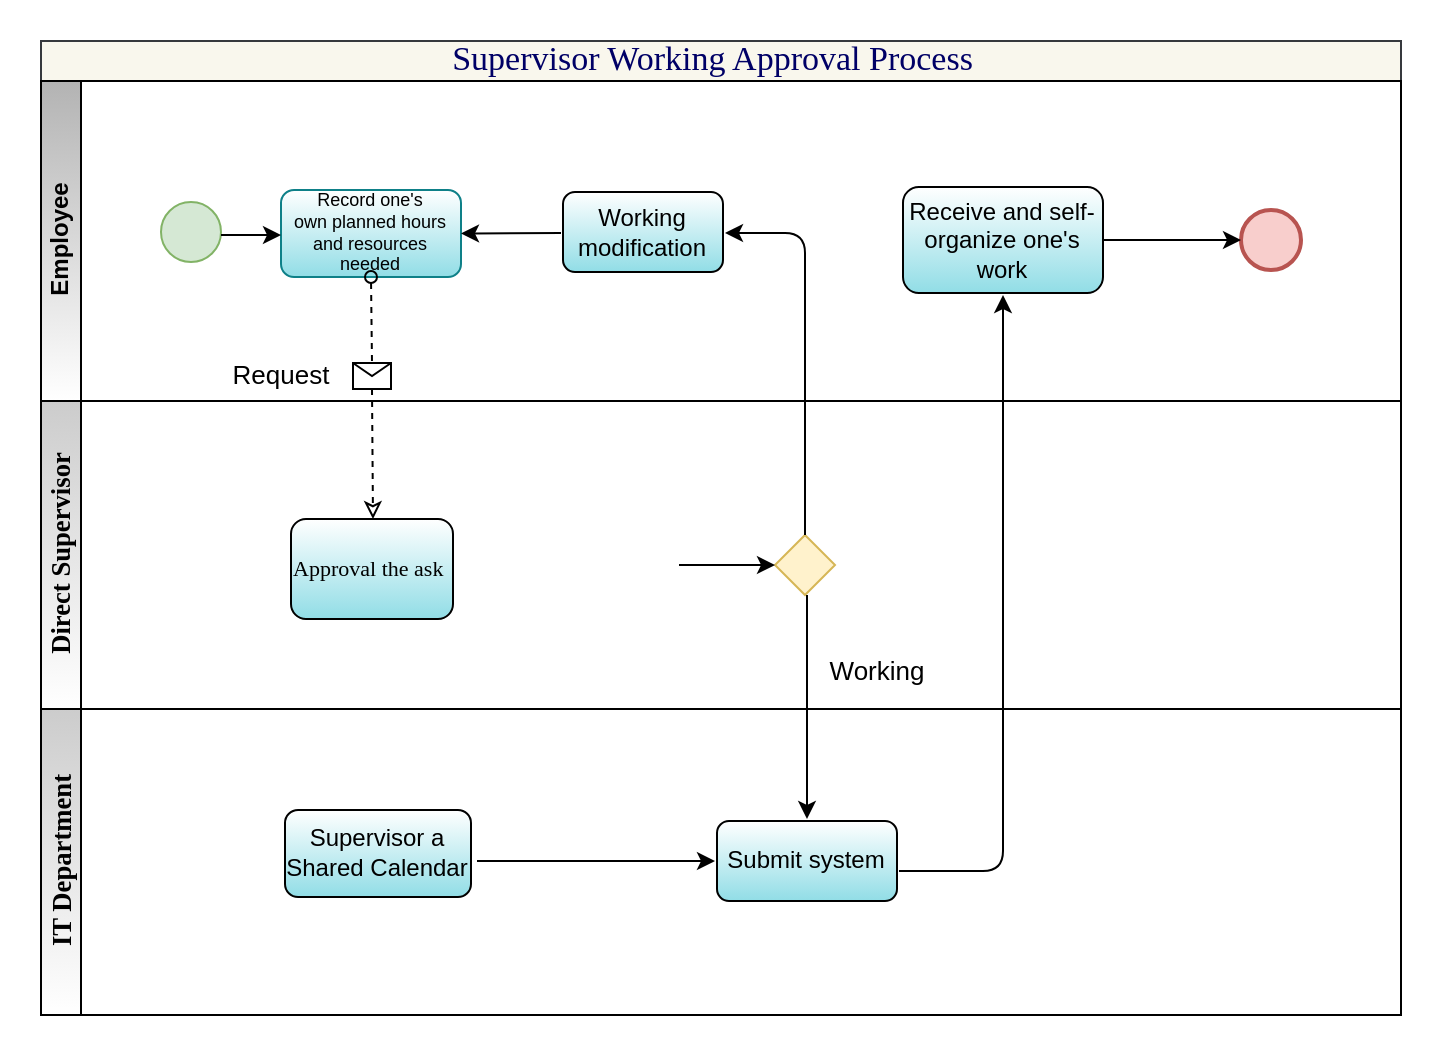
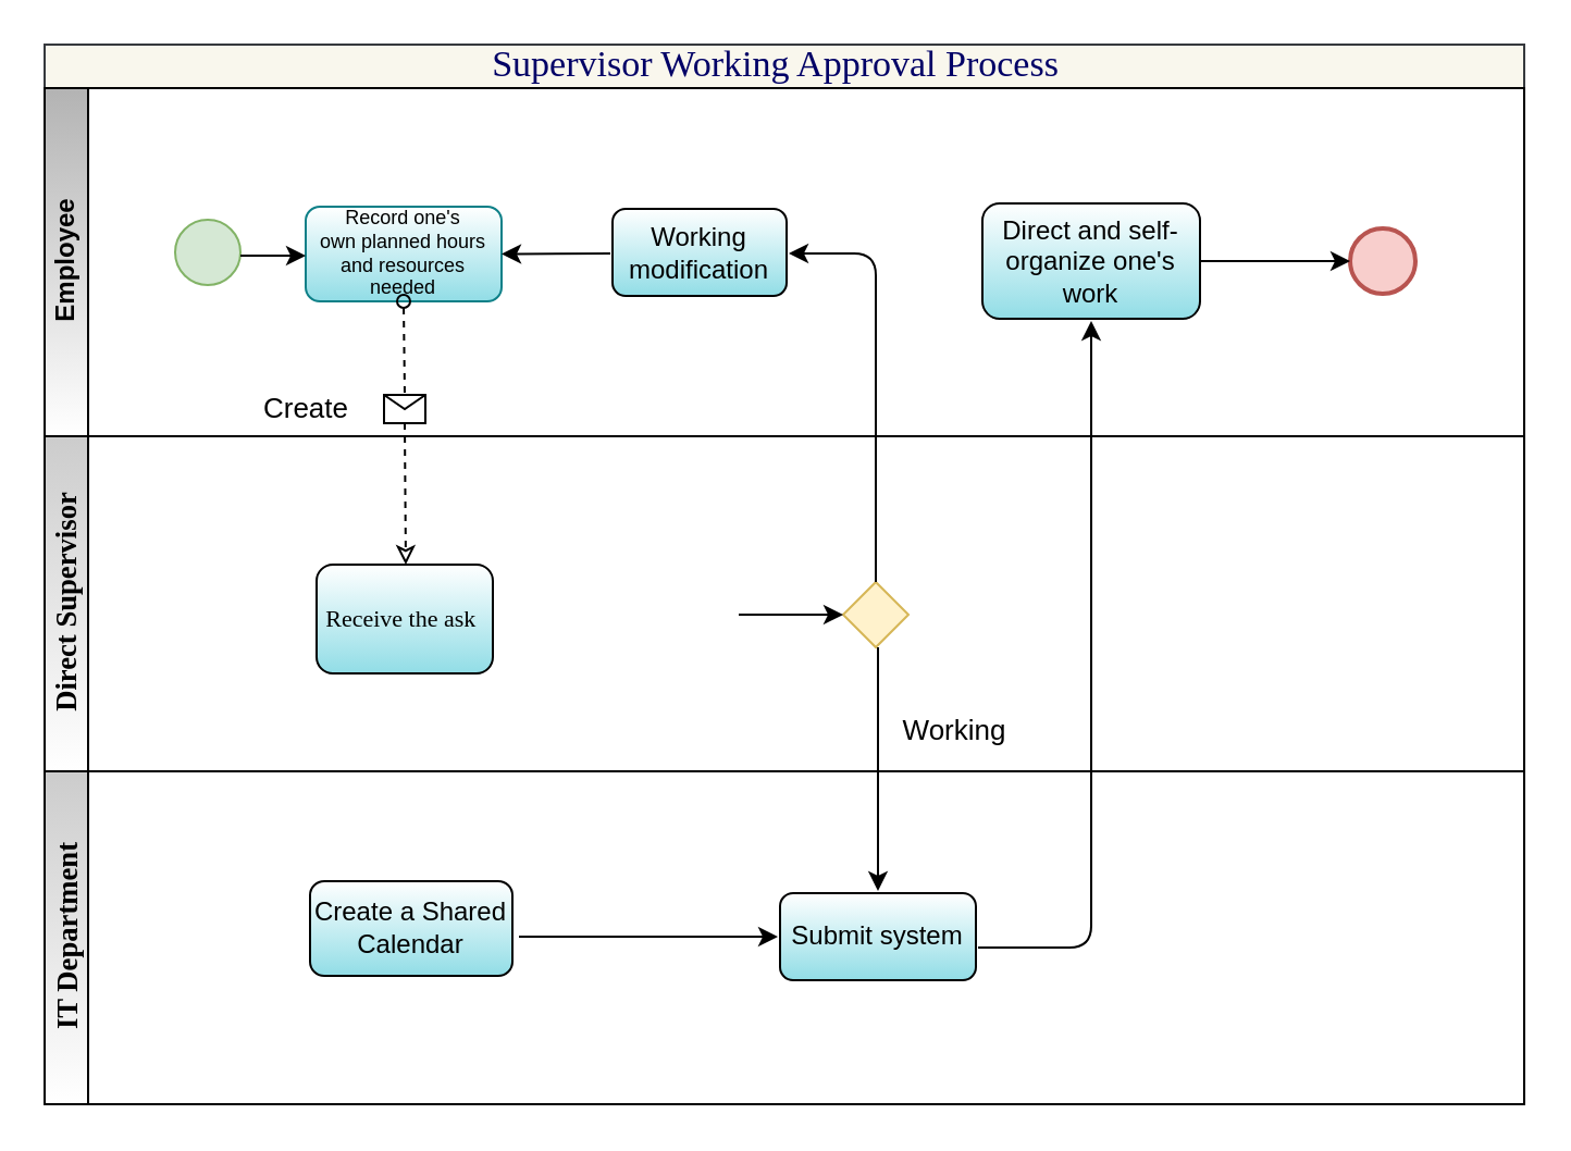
  <mxCell id="0" />
  <mxCell id="1" parent="0" />
  <mxCell id="2" value="" style="endArrow=classic;dashed=1;html=1;startArrow=none;startFill=0;endFill=0;exitX=0.5;exitY=1;exitDx=0;exitDy=0;" parent="1" source="26" edge="1"><mxGeometry width="50" height="50" relative="1" as="geometry"><mxPoint x="185" y="258" as="sourcePoint" /><mxPoint x="186" y="259" as="targetPoint" /></mxGeometry></mxCell>
  <mxCell id="3" value="&lt;div style=&quot;font-size: 17px ; font-weight: 400&quot;&gt;&lt;p class=&quot;MsoNormal&quot; style=&quot;margin: 0pt 0pt 0.0pt ; font-family: &amp;#34;calibri&amp;#34;&quot;&gt;&lt;font color=&quot;#000066&quot;&gt;Supervisor Working Approval Process&amp;nbsp;&amp;nbsp;&lt;/font&gt;&lt;/p&gt;&lt;/div&gt;" style="swimlane;html=1;childLayout=stackLayout;horizontal=1;startSize=20;horizontalStack=0;rounded=0;shadow=0;labelBackgroundColor=none;strokeWidth=1;fontFamily=Verdana;fontSize=8;align=center;fillColor=#f9f7ed;strokeColor=#36393d;" parent="1" vertex="1"><mxGeometry x="20" y="20" width="680" height="487" as="geometry" /></mxCell>
  <mxCell id="4" value="Employee" style="swimlane;html=1;startSize=20;horizontal=0;gradientColor=#ffffff;fillColor=#B3B3B3;" parent="3" vertex="1"><mxGeometry y="20" width="680" height="160" as="geometry"><mxRectangle y="20" width="680" height="20" as="alternateBounds" /></mxGeometry></mxCell>
  <mxCell id="5" value="&lt;font style=&quot;font-size: 9px&quot; face=&quot;Helvetica&quot;&gt;Record one's own&amp;nbsp;planned hours and resources needed&lt;/font&gt;" style="rounded=1;whiteSpace=wrap;html=1;shadow=0;labelBackgroundColor=none;strokeWidth=1;fontFamily=Verdana;fontSize=8;align=center;strokeColor=#0e8088;fillColor=#91DDE6;gradientDirection=north;gradientColor=#FFFFFF;" parent="4" vertex="1"><mxGeometry x="120" y="54.5" width="90" height="43.5" as="geometry" /></mxCell>
  <mxCell id="6" value="" style="ellipse;whiteSpace=wrap;html=1;rounded=0;shadow=0;labelBackgroundColor=none;strokeWidth=2;fontFamily=Verdana;fontSize=8;align=center;fillColor=#f8cecc;strokeColor=#b85450;" parent="4" vertex="1"><mxGeometry x="600" y="64.5" width="30" height="30" as="geometry" /></mxCell>
  <mxCell id="7" value="" style="ellipse;whiteSpace=wrap;html=1;rounded=0;shadow=0;labelBackgroundColor=none;strokeWidth=1;fontFamily=Verdana;fontSize=9;align=center;strokeColor=#82b366;fillColor=#d5e8d4;" parent="4" vertex="1"><mxGeometry x="60" y="60.5" width="30" height="30" as="geometry" /></mxCell>
- <mxCell id="8" value="Receive and self-organize one's work" style="rounded=1;whiteSpace=wrap;html=1;fillColor=#91DDE6;gradientColor=#ffffff;gradientDirection=north;" parent="4" vertex="1"><mxGeometry x="431" y="53" width="100" height="53" as="geometry" /></mxCell>
+ <mxCell id="8" value="Direct and self-organize one's work" style="rounded=1;whiteSpace=wrap;html=1;fillColor=#91DDE6;gradientColor=#ffffff;gradientDirection=north;" parent="4" vertex="1"><mxGeometry x="431" y="53" width="100" height="53" as="geometry" /></mxCell>
  <mxCell id="9" value="Working modification" style="rounded=1;whiteSpace=wrap;html=1;fillColor=#91DDE6;gradientColor=#ffffff;gradientDirection=north;" parent="4" vertex="1"><mxGeometry x="261" y="55.5" width="80" height="40" as="geometry" /></mxCell>
  <mxCell id="10" value="" style="endArrow=classic;html=1;" parent="4" edge="1"><mxGeometry width="50" height="50" relative="1" as="geometry"><mxPoint x="90" y="77" as="sourcePoint" /><mxPoint x="120" y="77" as="targetPoint" /></mxGeometry></mxCell>
  <mxCell id="11" value="" style="endArrow=classic;html=1;exitX=1;exitY=0.5;exitDx=0;exitDy=0;entryX=0;entryY=0.5;entryDx=0;entryDy=0;" parent="4" source="8" target="6" edge="1"><mxGeometry width="50" height="50" relative="1" as="geometry"><mxPoint x="520" y="74" as="sourcePoint" /><mxPoint x="600" y="74" as="targetPoint" /></mxGeometry></mxCell>
  <mxCell id="12" value="&lt;div style=&quot;font-size: medium&quot;&gt;&lt;p class=&quot;MsoNormal&quot; style=&quot;margin: 0pt 0pt 0.0pt ; font-family: &amp;#34;calibri&amp;#34; ; font-size: 11pt&quot;&gt;&lt;span style=&quot;font-size: 10pt&quot;&gt;IT Department&lt;/span&gt;&lt;/p&gt;&lt;/div&gt;" style="swimlane;html=1;startSize=20;horizontal=0;fillColor=#CCCCCC;gradientColor=#ffffff;" parent="1" vertex="1"><mxGeometry x="20" y="354" width="680" height="153" as="geometry" /></mxCell>
  <mxCell id="13" value="Submit system" style="rounded=1;whiteSpace=wrap;html=1;fillColor=#91DDE6;gradientColor=#ffffff;gradientDirection=north;" parent="12" vertex="1"><mxGeometry x="338" y="56" width="90" height="40" as="geometry" /></mxCell>
- <mxCell id="14" value="Supervisor a Shared Calendar" style="rounded=1;whiteSpace=wrap;html=1;fillColor=#91DDE6;gradientColor=#ffffff;gradientDirection=north;" parent="12" vertex="1"><mxGeometry x="122" y="50.5" width="93" height="43.5" as="geometry" /></mxCell>
+ <mxCell id="14" value="Create a Shared Calendar" style="rounded=1;whiteSpace=wrap;html=1;fillColor=#91DDE6;gradientColor=#ffffff;gradientDirection=north;" parent="12" vertex="1"><mxGeometry x="122" y="50.5" width="93" height="43.5" as="geometry" /></mxCell>
  <mxCell id="15" value="&lt;div style=&quot;font-size: medium&quot;&gt;&lt;p class=&quot;MsoNormal&quot; style=&quot;margin: 0pt 0pt 0.0pt ; font-family: &amp;#34;calibri&amp;#34; ; font-size: 11pt&quot;&gt;&lt;span style=&quot;font-size: 10pt&quot;&gt;Direct Supervisor&lt;/span&gt;&lt;/p&gt;&lt;/div&gt;" style="swimlane;html=1;startSize=20;horizontal=0;gradientColor=#ffffff;fillColor=#CCCCCC;" parent="1" vertex="1"><mxGeometry x="20" y="200" width="680" height="154" as="geometry" /></mxCell>
- <mxCell id="16" value="&lt;font style=&quot;font-size: 11px&quot;&gt;Approval the ask&amp;nbsp;&lt;/font&gt;" style="rounded=1;whiteSpace=wrap;html=1;shadow=0;labelBackgroundColor=none;strokeWidth=1;fontFamily=Verdana;fontSize=8;align=center;fillColor=#91DDE6;gradientColor=#ffffff;gradientDirection=north;" parent="15" vertex="1"><mxGeometry x="125" y="59" width="81" height="50" as="geometry" /></mxCell>
+ <mxCell id="16" value="&lt;font style=&quot;font-size: 11px&quot;&gt;Receive the ask&amp;nbsp;&lt;/font&gt;" style="rounded=1;whiteSpace=wrap;html=1;shadow=0;labelBackgroundColor=none;strokeWidth=1;fontFamily=Verdana;fontSize=8;align=center;fillColor=#91DDE6;gradientColor=#ffffff;gradientDirection=north;" parent="15" vertex="1"><mxGeometry x="125" y="59" width="81" height="50" as="geometry" /></mxCell>
  <mxCell id="17" value="" style="strokeWidth=1;html=1;shape=mxgraph.flowchart.decision;whiteSpace=wrap;rounded=1;shadow=0;labelBackgroundColor=none;fontFamily=Verdana;fontSize=8;align=center;fillColor=#fff2cc;strokeColor=#d6b656;" parent="15" vertex="1"><mxGeometry x="367" y="67.0" width="30" height="30" as="geometry" /></mxCell>
  <mxCell id="18" value="Working" style="text;html=1;align=center;verticalAlign=middle;resizable=0;points=[];autosize=1;fontSize=13;" parent="15" vertex="1"><mxGeometry x="385" y="125" width="66" height="20" as="geometry" /></mxCell>
  <mxCell id="19" value="" style="endArrow=classic;html=1;entryX=0;entryY=0.5;entryDx=0;entryDy=0;entryPerimeter=0;" parent="15" target="17" edge="1"><mxGeometry width="50" height="50" relative="1" as="geometry"><mxPoint x="319" y="82" as="sourcePoint" /><mxPoint x="350" y="107" as="targetPoint" /></mxGeometry></mxCell>
- <mxCell id="20" value="Request" style="text;html=1;align=center;verticalAlign=middle;resizable=0;points=[];autosize=1;fontSize=13;" parent="1" vertex="1"><mxGeometry x="111" y="177" width="58" height="20" as="geometry" /></mxCell>
+ <mxCell id="20" value="Create" style="text;html=1;align=center;verticalAlign=middle;resizable=0;points=[];autosize=1;fontSize=13;" parent="1" vertex="1"><mxGeometry x="111" y="177" width="58" height="20" as="geometry" /></mxCell>
  <mxCell id="21" value="" style="endArrow=classic;html=1;" parent="1" edge="1"><mxGeometry width="50" height="50" relative="1" as="geometry"><mxPoint x="403" y="297" as="sourcePoint" /><mxPoint x="403" y="409" as="targetPoint" /></mxGeometry></mxCell>
  <mxCell id="22" value="" style="endArrow=classic;html=1;entryX=1;entryY=0.5;entryDx=0;entryDy=0;" parent="1" target="5" edge="1"><mxGeometry width="50" height="50" relative="1" as="geometry"><mxPoint x="280" y="116" as="sourcePoint" /><mxPoint x="245" y="117" as="targetPoint" /></mxGeometry></mxCell>
  <mxCell id="23" value="" style="endArrow=classic;html=1;" parent="1" edge="1"><mxGeometry width="50" height="50" relative="1" as="geometry"><mxPoint x="238" y="430" as="sourcePoint" /><mxPoint x="357" y="430" as="targetPoint" /><Array as="points"><mxPoint x="290" y="430" /></Array></mxGeometry></mxCell>
  <mxCell id="24" value="" style="endArrow=classic;html=1;edgeStyle=orthogonalEdgeStyle;exitX=0.5;exitY=0;exitDx=0;exitDy=0;exitPerimeter=0;" parent="1" source="17" edge="1"><mxGeometry width="50" height="50" relative="1" as="geometry"><mxPoint x="391" y="290" as="sourcePoint" /><mxPoint x="362" y="116" as="targetPoint" /><Array as="points"><mxPoint x="402" y="116" /></Array></mxGeometry></mxCell>
  <mxCell id="25" value="" style="endArrow=classic;html=1;edgeStyle=orthogonalEdgeStyle;" parent="1" edge="1"><mxGeometry width="50" height="50" relative="1" as="geometry"><mxPoint x="449" y="435" as="sourcePoint" /><mxPoint x="501" y="147" as="targetPoint" /><Array as="points"><mxPoint x="501" y="435" /></Array></mxGeometry></mxCell>
  <mxCell id="26" value="" style="shape=message;html=1;whiteSpace=wrap;html=1;outlineConnect=0;" parent="1" vertex="1"><mxGeometry x="176" y="181" width="19" height="13" as="geometry" /></mxCell>
  <mxCell id="27" value="" style="endArrow=none;dashed=1;html=1;startArrow=oval;startFill=0;endFill=0;exitX=0.5;exitY=1;exitDx=0;exitDy=0;entryX=0.5;entryY=0;entryDx=0;entryDy=0;" parent="1" source="5" target="26" edge="1"><mxGeometry width="50" height="50" relative="1" as="geometry"><mxPoint x="185" y="138" as="sourcePoint" /><mxPoint x="185.5" y="259" as="targetPoint" /></mxGeometry></mxCell>
